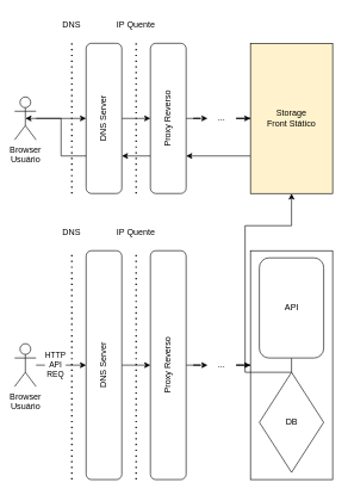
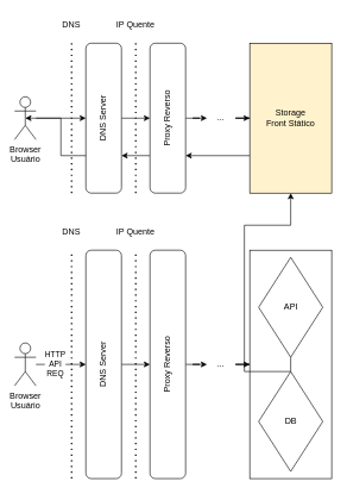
  <mxCell id="0" />
  <mxCell id="1" parent="0" />
  <mxCell id="2" value="" style="endArrow=none;dashed=1;html=1;dashPattern=1 3;strokeWidth=2;rounded=0;" edge="1" parent="1"><mxGeometry width="50" height="50" relative="1" as="geometry"><mxPoint x="190" y="670" as="sourcePoint" /><mxPoint x="190" y="350" as="targetPoint" /></mxGeometry></mxCell>
  <mxCell id="3" value="" style="edgeStyle=orthogonalEdgeStyle;rounded=0;orthogonalLoop=1;jettySize=auto;html=1;" edge="1" parent="1" source="5" target="10"><mxGeometry relative="1" as="geometry" /></mxCell>
  <mxCell id="4" value="HTTP&lt;div&gt;API&lt;/div&gt;&lt;div&gt;REQ&lt;/div&gt;" style="edgeLabel;html=1;align=center;verticalAlign=middle;resizable=0;points=[];" vertex="1" connectable="0" parent="3"><mxGeometry x="-0.26" y="1" relative="1" as="geometry"><mxPoint as="offset" /></mxGeometry></mxCell>
  <mxCell id="5" value="Browser&lt;div&gt;Usuário&lt;/div&gt;" style="shape=umlActor;verticalLabelPosition=bottom;verticalAlign=top;html=1;outlineConnect=0;" vertex="1" parent="1"><mxGeometry x="20" y="480" width="30" height="60" as="geometry" /></mxCell>
  <mxCell id="6" value="" style="edgeStyle=orthogonalEdgeStyle;rounded=0;orthogonalLoop=1;jettySize=auto;html=1;" edge="1" parent="1" source="7" target="14"><mxGeometry relative="1" as="geometry" /></mxCell>
  <mxCell id="7" value="Proxy Reverso" style="rounded=1;whiteSpace=wrap;html=1;horizontal=0;" vertex="1" parent="1"><mxGeometry x="210" y="350" width="50" height="320" as="geometry" /></mxCell>
  <mxCell id="8" value="IP Quente" style="text;html=1;align=center;verticalAlign=middle;whiteSpace=wrap;rounded=0;" vertex="1" parent="1"><mxGeometry x="160" y="310" width="60" height="30" as="geometry" /></mxCell>
  <mxCell id="9" value="" style="edgeStyle=orthogonalEdgeStyle;rounded=0;orthogonalLoop=1;jettySize=auto;html=1;" edge="1" parent="1" source="10" target="7"><mxGeometry relative="1" as="geometry" /></mxCell>
  <mxCell id="10" value="DNS Server" style="rounded=1;whiteSpace=wrap;html=1;horizontal=0;" vertex="1" parent="1"><mxGeometry x="120" y="350" width="50" height="320" as="geometry" /></mxCell>
  <mxCell id="11" value="" style="endArrow=none;dashed=1;html=1;dashPattern=1 3;strokeWidth=2;rounded=0;" edge="1" parent="1"><mxGeometry width="50" height="50" relative="1" as="geometry"><mxPoint x="100" y="670" as="sourcePoint" /><mxPoint x="100" y="350" as="targetPoint" /></mxGeometry></mxCell>
  <mxCell id="12" value="DNS" style="text;html=1;align=center;verticalAlign=middle;whiteSpace=wrap;rounded=0;" vertex="1" parent="1"><mxGeometry x="70" y="310" width="60" height="30" as="geometry" /></mxCell>
  <mxCell id="13" style="edgeStyle=orthogonalEdgeStyle;rounded=0;orthogonalLoop=1;jettySize=auto;html=1;entryX=0;entryY=0.5;entryDx=0;entryDy=0;" edge="1" parent="1" source="14" target="15"><mxGeometry relative="1" as="geometry" /></mxCell>
  <mxCell id="14" value="..." style="text;html=1;align=center;verticalAlign=middle;whiteSpace=wrap;rounded=0;" vertex="1" parent="1"><mxGeometry x="290" y="495" width="40" height="30" as="geometry" /></mxCell>
  <mxCell id="15" value="" style="rounded=0;whiteSpace=wrap;html=1;fontColor=none;noLabel=1;" vertex="1" parent="1"><mxGeometry x="350" y="350" width="115" height="320" as="geometry" /></mxCell>
  <mxCell id="16" style="edgeStyle=orthogonalEdgeStyle;rounded=0;orthogonalLoop=1;jettySize=auto;html=1;exitX=0.5;exitY=1;exitDx=0;exitDy=0;" edge="1" parent="1" source="17" target="33"><mxGeometry relative="1" as="geometry" /></mxCell>
- <mxCell id="17" value="API" style="rounded=1;whiteSpace=wrap;html=1;horizontal=1;" vertex="1" parent="1"><mxGeometry x="362.5" y="360" width="90" height="140" as="geometry" /></mxCell>
+ <mxCell id="17" value="API" style="rhombus;whiteSpace=wrap;html=1;horizontal=1;" vertex="1" parent="1"><mxGeometry x="362.5" y="360" width="90" height="140" as="geometry" /></mxCell>
  <mxCell id="18" value="DB" style="rhombus;whiteSpace=wrap;html=1;horizontal=1;" vertex="1" parent="1"><mxGeometry x="362.5" y="520" width="90" height="140" as="geometry" /></mxCell>
  <mxCell id="19" value="" style="endArrow=none;dashed=1;html=1;dashPattern=1 3;strokeWidth=2;rounded=0;" edge="1" parent="1"><mxGeometry width="50" height="50" relative="1" as="geometry"><mxPoint x="190" y="270" as="sourcePoint" /><mxPoint x="190" y="60" as="targetPoint" /></mxGeometry></mxCell>
  <mxCell id="20" value="" style="edgeStyle=orthogonalEdgeStyle;rounded=0;orthogonalLoop=1;jettySize=auto;html=1;" edge="1" parent="1" source="21" target="27"><mxGeometry relative="1" as="geometry" /></mxCell>
  <mxCell id="21" value="Browser&lt;div&gt;Usuário&lt;/div&gt;" style="shape=umlActor;verticalLabelPosition=bottom;verticalAlign=top;html=1;outlineConnect=0;" vertex="1" parent="1"><mxGeometry x="20" y="135" width="30" height="60" as="geometry" /></mxCell>
  <mxCell id="22" value="" style="edgeStyle=orthogonalEdgeStyle;rounded=0;orthogonalLoop=1;jettySize=auto;html=1;" edge="1" parent="1" source="24" target="31"><mxGeometry relative="1" as="geometry" /></mxCell>
  <mxCell id="23" style="edgeStyle=orthogonalEdgeStyle;rounded=0;orthogonalLoop=1;jettySize=auto;html=1;exitX=0;exitY=0.75;exitDx=0;exitDy=0;entryX=1;entryY=0.75;entryDx=0;entryDy=0;" edge="1" parent="1" source="24" target="27"><mxGeometry relative="1" as="geometry" /></mxCell>
  <mxCell id="24" value="Proxy Reverso" style="rounded=1;whiteSpace=wrap;html=1;horizontal=0;" vertex="1" parent="1"><mxGeometry x="210" y="60" width="50" height="210" as="geometry" /></mxCell>
  <mxCell id="25" value="IP Quente" style="text;html=1;align=center;verticalAlign=middle;whiteSpace=wrap;rounded=0;" vertex="1" parent="1"><mxGeometry x="160" y="20" width="60" height="30" as="geometry" /></mxCell>
  <mxCell id="26" value="" style="edgeStyle=orthogonalEdgeStyle;rounded=0;orthogonalLoop=1;jettySize=auto;html=1;" edge="1" parent="1" source="27" target="24"><mxGeometry relative="1" as="geometry" /></mxCell>
  <mxCell id="27" value="DNS Server" style="rounded=1;whiteSpace=wrap;html=1;horizontal=0;" vertex="1" parent="1"><mxGeometry x="120" y="60" width="50" height="210" as="geometry" /></mxCell>
  <mxCell id="28" value="" style="endArrow=none;dashed=1;html=1;dashPattern=1 3;strokeWidth=2;rounded=0;" edge="1" parent="1"><mxGeometry width="50" height="50" relative="1" as="geometry"><mxPoint x="100" y="270" as="sourcePoint" /><mxPoint x="100" y="60" as="targetPoint" /></mxGeometry></mxCell>
  <mxCell id="29" value="DNS" style="text;html=1;align=center;verticalAlign=middle;whiteSpace=wrap;rounded=0;" vertex="1" parent="1"><mxGeometry x="70" y="20" width="60" height="30" as="geometry" /></mxCell>
  <mxCell id="30" style="edgeStyle=orthogonalEdgeStyle;rounded=0;orthogonalLoop=1;jettySize=auto;html=1;entryX=0;entryY=0.5;entryDx=0;entryDy=0;" edge="1" parent="1" source="31" target="33"><mxGeometry relative="1" as="geometry" /></mxCell>
  <mxCell id="31" value="..." style="text;html=1;align=center;verticalAlign=middle;whiteSpace=wrap;rounded=0;" vertex="1" parent="1"><mxGeometry x="290" y="150" width="40" height="30" as="geometry" /></mxCell>
  <mxCell id="32" style="edgeStyle=orthogonalEdgeStyle;rounded=0;orthogonalLoop=1;jettySize=auto;html=1;exitX=0;exitY=0.75;exitDx=0;exitDy=0;entryX=1;entryY=0.75;entryDx=0;entryDy=0;" edge="1" parent="1" source="33" target="24"><mxGeometry relative="1" as="geometry" /></mxCell>
  <mxCell id="33" value="Storage&lt;div&gt;Front Stático&lt;/div&gt;" style="rounded=0;whiteSpace=wrap;html=1;fontColor=default;fillColor=#fff2cc;" vertex="1" parent="1"><mxGeometry x="350" y="60" width="115" height="210" as="geometry" /></mxCell>
  <mxCell id="34" style="edgeStyle=orthogonalEdgeStyle;rounded=0;orthogonalLoop=1;jettySize=auto;html=1;exitX=0;exitY=0.75;exitDx=0;exitDy=0;entryX=0.5;entryY=0.5;entryDx=0;entryDy=0;entryPerimeter=0;" edge="1" parent="1" source="27" target="21"><mxGeometry relative="1" as="geometry" /></mxCell>
